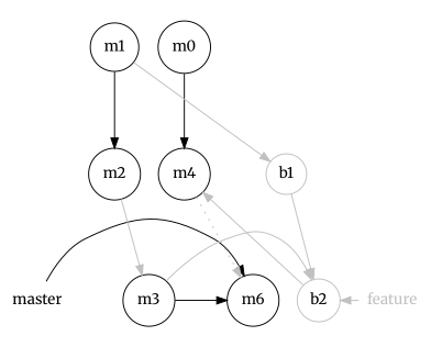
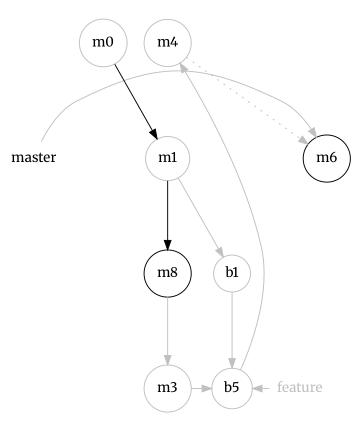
  digraph {
    fontname=Merriweather
    rankdir=TB
    ranksep=1
    node [fontname=Merriweather shape=circle]
    edge [fontname=Merriweather color=grey]
    n1 [label=master shape=none]
    n2 [label=m6]
-   b2 [color=grey]
+   b2 [color=grey label=b5]
    n4 [color=grey fontcolor=grey label=feature shape=none]
-   m0
-   m1
-   m2
-   m3
-   m4 [color=black]
+   m0 [color=grey]
+   m1 [color=grey]
+   m2 [label=m8]
+   m3 [color=grey]
+   m4 [color=grey]
    b1 [color=grey]
    subgraph sub_1 {
      rank=same
      n1
      n2
    }
    subgraph sub_2 {
      rank=same
      b2
      n4
    }
    subgraph cluster_3 {
      color=none
      m0
      m1
      m2
      m3
      m4
    }
    subgraph cluster_4 {
      color=none
      b1
    }
-   n1 -> n2 [constraint=false color=""]
+   n1 -> n2 [constraint=false]
    b2 -> n4 [constraint=false dir=back]
    b2 -> m4
-   m0 -> m4 [color=""]
+   m0 -> m1 [color=""]
    m1 -> m2 [color=""]
    m1 -> b1
    m2 -> m3
-   m3 -> n2 [constraint=false color=""]
    m3 -> b2
    m4 -> n2 [style=dotted]
    b1 -> b2
  }
